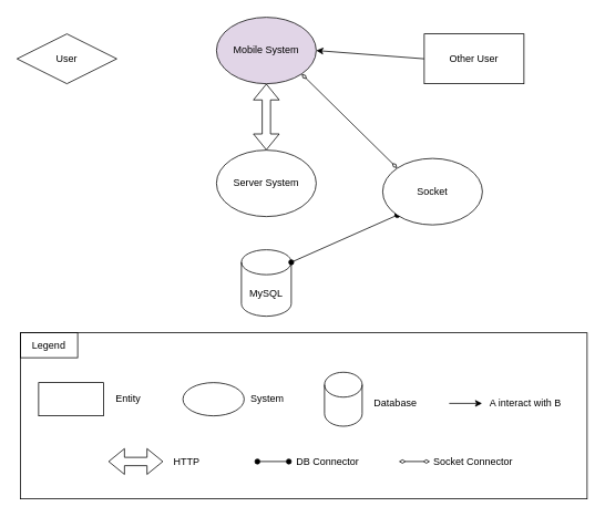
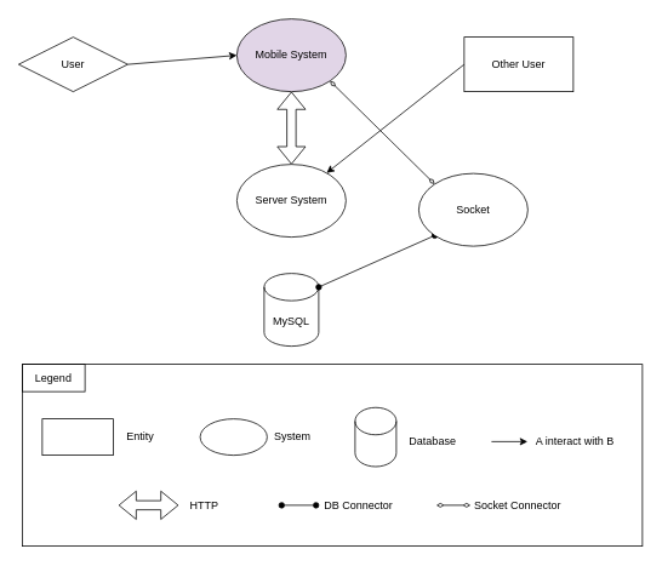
  <mxCell id="0" />
  <mxCell id="1" parent="0" />
  <mxCell id="2" style="edgeStyle=none;html=1;exitX=0.5;exitY=1;exitDx=0;exitDy=0;shape=flexArrow;startArrow=block;" parent="1" source="9" edge="1"><mxGeometry relative="1" as="geometry"><mxPoint x="320" y="100" as="sourcePoint" /><mxPoint x="320" y="180" as="targetPoint" /></mxGeometry></mxCell>
  <mxCell id="3" style="edgeStyle=none;html=1;exitX=1;exitY=1;exitDx=0;exitDy=0;startArrow=diamondThin;startFill=0;endArrow=diamondThin;endFill=0;entryX=0;entryY=0;entryDx=0;entryDy=0;" parent="1" source="9" target="12" edge="1"><mxGeometry relative="1" as="geometry"><mxPoint x="380" y="100" as="sourcePoint" /><mxPoint x="490" y="170" as="targetPoint" /></mxGeometry></mxCell>
  <mxCell id="4" value="MySQL" style="shape=cylinder3;whiteSpace=wrap;html=1;boundedLbl=1;backgroundOutline=1;size=15;" parent="1" vertex="1"><mxGeometry x="290" y="300" width="60" height="80" as="geometry" /></mxCell>
- <mxCell id="6" style="edgeStyle=none;html=1;exitX=0;exitY=0.5;exitDx=0;exitDy=0;entryX=1;entryY=0.5;entryDx=0;entryDy=0;" parent="1" source="8" target="9" edge="1"><mxGeometry relative="1" as="geometry"><mxPoint x="505" y="50" as="sourcePoint" /><mxPoint x="380" y="55" as="targetPoint" /></mxGeometry></mxCell>
+ <mxCell id="5" style="edgeStyle=none;html=1;entryX=0;entryY=0.5;entryDx=0;entryDy=0;exitX=1;exitY=0.5;exitDx=0;exitDy=0;" parent="1" source="7" target="9" edge="1"><mxGeometry relative="1" as="geometry"><mxPoint x="135" y="50" as="sourcePoint" /><mxPoint x="260" y="55" as="targetPoint" /></mxGeometry></mxCell>
+ <mxCell id="6" style="edgeStyle=none;html=1;exitX=0;exitY=0.5;exitDx=0;exitDy=0;" parent="1" source="8" target="10" edge="1"><mxGeometry relative="1" as="geometry"><mxPoint x="505" y="50" as="sourcePoint" /><mxPoint x="380" y="55" as="targetPoint" /></mxGeometry></mxCell>
  <mxCell id="7" value="User" style="rhombus;whiteSpace=wrap;html=1;strokeColor=default;" parent="1" vertex="1"><mxGeometry x="20" y="40" width="120" height="60" as="geometry" /></mxCell>
  <mxCell id="8" value="Other User" style="rounded=0;whiteSpace=wrap;html=1;strokeColor=default;" parent="1" vertex="1"><mxGeometry x="510" y="40" width="120" height="60" as="geometry" /></mxCell>
  <mxCell id="9" value="Mobile System" style="ellipse;whiteSpace=wrap;html=1;rounded=0;strokeColor=default;fillColor=#e1d5e7;" parent="1" vertex="1"><mxGeometry x="260" y="20" width="120" height="80" as="geometry" /></mxCell>
  <mxCell id="10" value="Server System" style="ellipse;whiteSpace=wrap;html=1;rounded=0;strokeColor=default;" parent="1" vertex="1"><mxGeometry x="260" y="180" width="120" height="80" as="geometry" /></mxCell>
  <mxCell id="11" style="edgeStyle=none;html=1;exitX=0;exitY=1;exitDx=0;exitDy=0;entryX=1;entryY=0;entryDx=0;entryDy=15;entryPerimeter=0;startArrow=oval;startFill=1;endArrow=oval;endFill=1;" parent="1" source="12" target="4" edge="1"><mxGeometry relative="1" as="geometry" /></mxCell>
  <mxCell id="12" value="Socket" style="ellipse;whiteSpace=wrap;html=1;rounded=0;strokeColor=default;" parent="1" vertex="1"><mxGeometry x="460" y="190" width="120" height="80" as="geometry" /></mxCell>
  <mxCell id="13" value="" style="group" parent="1" vertex="1" connectable="0"><mxGeometry x="24" y="400" width="682" height="200" as="geometry" /></mxCell>
  <mxCell id="14" value="" style="rounded=0;whiteSpace=wrap;html=1;container=0;" parent="13" vertex="1"><mxGeometry width="682" height="200" as="geometry" /></mxCell>
  <mxCell id="15" value="Legend" style="text;html=1;strokeColor=default;fillColor=none;align=center;verticalAlign=middle;whiteSpace=wrap;rounded=0;container=0;" parent="13" vertex="1"><mxGeometry width="68.972" height="30" as="geometry" /></mxCell>
  <mxCell id="16" value="" style="rounded=0;whiteSpace=wrap;html=1;strokeColor=default;container=0;" parent="13" vertex="1"><mxGeometry x="22" y="60" width="78" height="40" as="geometry" /></mxCell>
  <mxCell id="17" value="Entity" style="text;html=1;strokeColor=none;fillColor=none;align=center;verticalAlign=middle;whiteSpace=wrap;rounded=0;container=0;" parent="13" vertex="1"><mxGeometry x="100" y="65" width="60" height="30" as="geometry" /></mxCell>
  <mxCell id="18" value="A interact with B" style="text;html=1;strokeColor=none;fillColor=none;align=center;verticalAlign=middle;whiteSpace=wrap;rounded=0;container=0;" parent="13" vertex="1"><mxGeometry x="555.669" y="70" width="103.906" height="30" as="geometry" /></mxCell>
  <mxCell id="19" value="" style="endArrow=classic;html=1;" parent="13" target="18" edge="1"><mxGeometry width="50" height="50" relative="1" as="geometry"><mxPoint x="515.996" y="85" as="sourcePoint" /><mxPoint x="572.672" y="85" as="targetPoint" /></mxGeometry></mxCell>
  <mxCell id="20" value="" style="endArrow=classic;startArrow=classic;html=1;shape=flexArrow;" parent="13" target="21" edge="1"><mxGeometry width="50" height="50" relative="1" as="geometry"><mxPoint x="105.795" y="155" as="sourcePoint" /><mxPoint x="30.227" y="155" as="targetPoint" /></mxGeometry></mxCell>
  <mxCell id="21" value="HTTP" style="text;html=1;strokeColor=none;fillColor=none;align=center;verticalAlign=middle;whiteSpace=wrap;rounded=0;container=0;" parent="13" vertex="1"><mxGeometry x="171.917" y="140" width="56.676" height="30" as="geometry" /></mxCell>
  <mxCell id="22" value="" style="endArrow=oval;startArrow=oval;html=1;startFill=1;endFill=1;" parent="13" target="23" edge="1"><mxGeometry width="50" height="50" relative="1" as="geometry"><mxPoint x="285.269" y="155" as="sourcePoint" /><mxPoint x="228.593" y="155" as="targetPoint" /></mxGeometry></mxCell>
  <mxCell id="23" value="DB Connector" style="text;html=1;strokeColor=none;fillColor=none;align=center;verticalAlign=middle;whiteSpace=wrap;rounded=0;container=0;" parent="13" vertex="1"><mxGeometry x="323.053" y="140" width="94.46" height="30" as="geometry" /></mxCell>
  <mxCell id="24" value="" style="shape=cylinder3;whiteSpace=wrap;html=1;boundedLbl=1;backgroundOutline=1;size=15;rounded=0;strokeColor=default;container=0;" parent="13" vertex="1"><mxGeometry x="366.001" y="47.5" width="45.341" height="65" as="geometry" /></mxCell>
  <mxCell id="25" value="Database" style="text;html=1;strokeColor=none;fillColor=none;align=center;verticalAlign=middle;whiteSpace=wrap;rounded=0;container=0;" parent="13" vertex="1"><mxGeometry x="422.676" y="70" width="56.676" height="30" as="geometry" /></mxCell>
  <mxCell id="26" value="Socket Connector" style="text;html=1;strokeColor=none;fillColor=none;align=center;verticalAlign=middle;whiteSpace=wrap;rounded=0;container=0;" parent="13" vertex="1"><mxGeometry x="493.08" y="140" width="103.906" height="30" as="geometry" /></mxCell>
  <mxCell id="27" value="" style="endArrow=diamondThin;startArrow=diamondThin;html=1;startFill=0;endFill=0;" parent="13" target="26" edge="1"><mxGeometry width="50" height="50" relative="1" as="geometry"><mxPoint x="455.296" y="155" as="sourcePoint" /><mxPoint x="521.418" y="155" as="targetPoint" /></mxGeometry></mxCell>
  <mxCell id="28" value="" style="ellipse;whiteSpace=wrap;html=1;rounded=0;strokeColor=default;container=0;" parent="13" vertex="1"><mxGeometry x="195.643" y="60" width="73.679" height="40" as="geometry" /></mxCell>
  <mxCell id="29" value="System" style="text;html=1;strokeColor=none;fillColor=none;align=center;verticalAlign=middle;whiteSpace=wrap;rounded=0;container=0;" parent="13" vertex="1"><mxGeometry x="269.322" y="65" width="56.676" height="30" as="geometry" /></mxCell>
